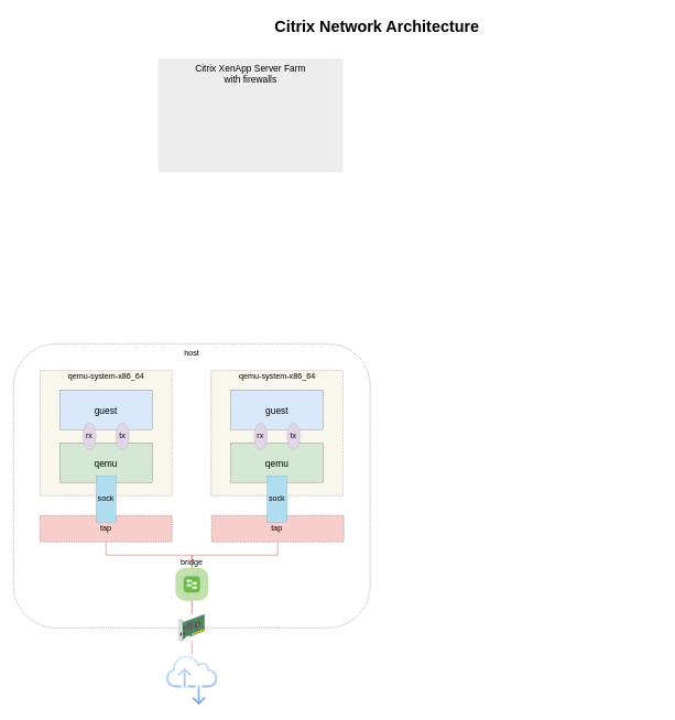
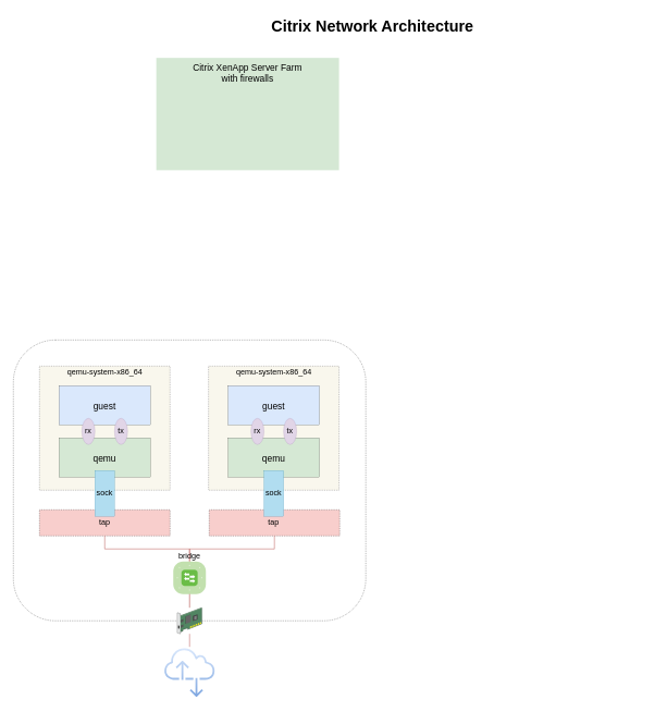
  <mxCell id="0" style=";html=1;" />
  <mxCell id="1" style=";html=1;" parent="0" />
  <mxCell id="2" value="" style="rounded=1;whiteSpace=wrap;html=1;strokeWidth=0.5;dashed=1;" vertex="1" parent="1"><mxGeometry x="20" y="520" width="540" height="430" as="geometry" /></mxCell>
  <mxCell id="3" value="" style="rounded=0;whiteSpace=wrap;html=1;strokeWidth=0.5;dashed=1;fillColor=#f9f7ed;strokeColor=#36393d;" vertex="1" parent="1"><mxGeometry x="60" y="560" width="200" height="190" as="geometry" /></mxCell>
  <mxCell id="4" value="&lt;div&gt;&lt;br&gt;&lt;/div&gt;" style="whiteSpace=wrap;html=1;fillColor=#f8cecc;fontSize=14;strokeColor=default;verticalAlign=top;strokeWidth=0.5;dashed=1;" parent="1" vertex="1"><mxGeometry x="60" y="780" width="200" height="40" as="geometry" /></mxCell>
  <mxCell id="5" value="&lt;br&gt;&lt;div&gt;qemu&lt;/div&gt;" style="whiteSpace=wrap;html=1;fillColor=#d5e8d4;fontSize=14;strokeColor=default;verticalAlign=top;strokeWidth=0.3;" parent="1" vertex="1"><mxGeometry x="90" y="670" width="140" height="60" as="geometry" /></mxCell>
- <mxCell id="6" value="Citrix XenApp Server Farm&lt;div&gt;with firewalls&lt;/div&gt;" style="whiteSpace=wrap;html=1;fillColor=#EDEDED;fontSize=14;strokeColor=none;verticalAlign=top;" parent="1" vertex="1"><mxGeometry x="239" y="88" width="280" height="172" as="geometry" /></mxCell>
+ <mxCell id="6" value="Citrix XenApp Server Farm&lt;div&gt;with firewalls&lt;/div&gt;" style="whiteSpace=wrap;html=1;fillColor=#d5e8d4;fontSize=14;strokeColor=none;verticalAlign=top;" parent="1" vertex="1"><mxGeometry x="239" y="88" width="280" height="172" as="geometry" /></mxCell>
  <mxCell id="7" value="&lt;br&gt;&lt;div&gt;guest&lt;/div&gt;" style="whiteSpace=wrap;html=1;fillColor=#dae8fc;fontSize=14;strokeColor=default;verticalAlign=top;strokeWidth=0.3;comic=0;" parent="1" vertex="1"><mxGeometry x="90" y="590" width="140" height="60" as="geometry" /></mxCell>
  <mxCell id="8" value="Citrix Network Architecture" style="text;strokeColor=none;fillColor=none;html=1;fontSize=24;fontStyle=1;verticalAlign=middle;align=center;" parent="1" vertex="1"><mxGeometry x="139" y="20" width="861" height="40" as="geometry" /></mxCell>
  <mxCell id="9" value="rx" style="ellipse;whiteSpace=wrap;html=1;strokeWidth=0.3;fillColor=#e1d5e7;strokeColor=#9673a6;" vertex="1" parent="1"><mxGeometry x="125" y="640" width="20" height="40" as="geometry" /></mxCell>
  <mxCell id="10" value="tx" style="ellipse;whiteSpace=wrap;html=1;strokeWidth=0.3;fillColor=#e1d5e7;strokeColor=#9673a6;" vertex="1" parent="1"><mxGeometry x="175" y="640" width="20" height="40" as="geometry" /></mxCell>
  <mxCell id="11" value="sock" style="rounded=0;whiteSpace=wrap;html=1;strokeWidth=0.3;fillColor=#b1ddf0;strokeColor=#10739e;" vertex="1" parent="1"><mxGeometry x="145" y="720" width="30" height="70" as="geometry" /></mxCell>
  <mxCell id="12" value="qemu-system-x86_64" style="text;html=1;strokeColor=none;fillColor=none;align=center;verticalAlign=middle;whiteSpace=wrap;rounded=0;" vertex="1" parent="1"><mxGeometry x="94.5" y="560" width="131" height="20" as="geometry" /></mxCell>
  <mxCell id="13" value="&lt;div&gt;tap&lt;/div&gt;" style="text;html=1;strokeColor=none;fillColor=none;align=center;verticalAlign=middle;whiteSpace=wrap;rounded=0;" vertex="1" parent="1"><mxGeometry x="145" y="790" width="30" height="20" as="geometry" /></mxCell>
  <mxCell id="14" value="" style="rounded=0;whiteSpace=wrap;html=1;strokeWidth=0.5;dashed=1;fillColor=#f9f7ed;strokeColor=#36393d;" vertex="1" parent="1"><mxGeometry x="319" y="560" width="200" height="190" as="geometry" /></mxCell>
  <mxCell id="15" value="&lt;div&gt;&lt;br&gt;&lt;/div&gt;" style="whiteSpace=wrap;html=1;fillColor=#f8cecc;fontSize=14;strokeColor=default;verticalAlign=top;strokeWidth=0.5;dashed=1;" vertex="1" parent="1"><mxGeometry x="320" y="780" width="200" height="40" as="geometry" /></mxCell>
  <mxCell id="16" value="&lt;br&gt;&lt;div&gt;qemu&lt;/div&gt;" style="whiteSpace=wrap;html=1;fillColor=#d5e8d4;fontSize=14;strokeColor=default;verticalAlign=top;strokeWidth=0.3;" vertex="1" parent="1"><mxGeometry x="349" y="670" width="140" height="60" as="geometry" /></mxCell>
  <mxCell id="17" value="&lt;br&gt;&lt;div&gt;guest&lt;/div&gt;" style="whiteSpace=wrap;html=1;fillColor=#dae8fc;fontSize=14;strokeColor=default;verticalAlign=top;strokeWidth=0.3;" vertex="1" parent="1"><mxGeometry x="349" y="590" width="140" height="60" as="geometry" /></mxCell>
  <mxCell id="18" value="rx" style="ellipse;whiteSpace=wrap;html=1;strokeWidth=0.3;fillColor=#e1d5e7;strokeColor=#9673a6;" vertex="1" parent="1"><mxGeometry x="384" y="640" width="20" height="40" as="geometry" /></mxCell>
  <mxCell id="19" value="tx" style="ellipse;whiteSpace=wrap;html=1;strokeWidth=0.3;fillColor=#e1d5e7;strokeColor=#9673a6;" vertex="1" parent="1"><mxGeometry x="434" y="640" width="20" height="40" as="geometry" /></mxCell>
  <mxCell id="20" value="sock" style="rounded=0;whiteSpace=wrap;html=1;strokeWidth=0.3;fillColor=#b1ddf0;strokeColor=#10739e;" vertex="1" parent="1"><mxGeometry x="404" y="720" width="30" height="70" as="geometry" /></mxCell>
  <mxCell id="21" value="qemu-system-x86_64" style="text;html=1;strokeColor=none;fillColor=none;align=center;verticalAlign=middle;whiteSpace=wrap;rounded=0;" vertex="1" parent="1"><mxGeometry x="353.5" y="560" width="131" height="20" as="geometry" /></mxCell>
  <mxCell id="22" value="&lt;div&gt;tap&lt;/div&gt;" style="text;html=1;strokeColor=none;fillColor=none;align=center;verticalAlign=middle;whiteSpace=wrap;rounded=0;" vertex="1" parent="1"><mxGeometry x="404" y="790" width="30" height="20" as="geometry" /></mxCell>
- <mxCell id="23" value="host" style="text;html=1;strokeColor=none;fillColor=none;align=center;verticalAlign=middle;whiteSpace=wrap;rounded=0;" vertex="1" parent="1"><mxGeometry x="260" y="520" width="60" height="30" as="geometry" /></mxCell>
  <mxCell id="24" value="" style="verticalLabelPosition=bottom;sketch=0;html=1;fillColor=#6ABD46;strokeColor=#ffffff;verticalAlign=top;align=center;points=[[0.085,0.085,0],[0.915,0.085,0],[0.915,0.915,0],[0.085,0.915,0],[0.25,0,0],[0.5,0,0],[0.75,0,0],[1,0.25,0],[1,0.5,0],[1,0.75,0],[0.75,1,0],[0.5,1,0],[0.25,1,0],[0,0.75,0],[0,0.5,0],[0,0.25,0]];pointerEvents=1;shape=mxgraph.cisco_safe.compositeIcon;bgIcon=mxgraph.cisco_safe.architecture.generic_appliance;resIcon=mxgraph.cisco_safe.architecture.switch;" vertex="1" parent="1"><mxGeometry x="265" y="859" width="50" height="50" as="geometry" /></mxCell>
  <mxCell id="25" value="" style="shadow=0;dashed=0;html=1;labelPosition=center;verticalLabelPosition=bottom;verticalAlign=top;align=center;outlineConnect=0;shape=mxgraph.veeam.3d.network_card;" vertex="1" parent="1"><mxGeometry x="271" y="930" width="38" height="40" as="geometry" /></mxCell>
  <mxCell id="26" value="" style="endArrow=none;html=1;rounded=0;entryX=0.5;entryY=1;entryDx=0;entryDy=0;exitX=0.5;exitY=0;exitDx=0;exitDy=0;exitPerimeter=0;strokeWidth=0.8;fillColor=#f8cecc;gradientColor=#ea6b66;strokeColor=#b85450;" edge="1" parent="1" source="24" target="4"><mxGeometry width="50" height="50" relative="1" as="geometry"><mxPoint x="320" y="790" as="sourcePoint" /><mxPoint x="370" y="740" as="targetPoint" /><Array as="points"><mxPoint x="290" y="840" /><mxPoint x="160" y="840" /></Array></mxGeometry></mxCell>
  <mxCell id="27" value="" style="endArrow=none;html=1;rounded=0;exitX=0.5;exitY=0;exitDx=0;exitDy=0;exitPerimeter=0;entryX=0.5;entryY=1;entryDx=0;entryDy=0;strokeWidth=0.8;fillColor=#f8cecc;gradientColor=#ea6b66;strokeColor=#b85450;" edge="1" parent="1" source="24" target="15"><mxGeometry width="50" height="50" relative="1" as="geometry"><mxPoint x="320" y="790" as="sourcePoint" /><mxPoint x="370" y="740" as="targetPoint" /><Array as="points"><mxPoint x="290" y="840" /><mxPoint x="420" y="840" /></Array></mxGeometry></mxCell>
  <mxCell id="28" value="" style="endArrow=none;html=1;rounded=0;entryX=0.5;entryY=1;entryDx=0;entryDy=0;entryPerimeter=0;fillColor=#f8cecc;gradientColor=#ea6b66;strokeColor=#b85450;" edge="1" parent="1" source="25" target="24"><mxGeometry width="50" height="50" relative="1" as="geometry"><mxPoint x="290" y="930" as="sourcePoint" /><mxPoint x="370" y="740" as="targetPoint" /></mxGeometry></mxCell>
  <mxCell id="29" value="" style="sketch=0;outlineConnect=0;gradientColor=#7ea6e0;fillColor=#dae8fc;strokeColor=#6c8ebf;dashed=0;verticalLabelPosition=bottom;verticalAlign=top;align=center;html=1;fontSize=12;fontStyle=0;aspect=fixed;pointerEvents=1;shape=mxgraph.aws4.internet_alt2;" vertex="1" parent="1"><mxGeometry x="251" y="990" width="78" height="78" as="geometry" /></mxCell>
  <mxCell id="30" value="" style="endArrow=none;html=1;rounded=0;fillColor=#f8cecc;gradientColor=#ea6b66;strokeColor=#b85450;strokeWidth=0.8;" edge="1" parent="1" target="25"><mxGeometry width="50" height="50" relative="1" as="geometry"><mxPoint x="290" y="990" as="sourcePoint" /><mxPoint x="370" y="820" as="targetPoint" /></mxGeometry></mxCell>
  <mxCell id="31" value="bridge" style="text;html=1;strokeColor=none;fillColor=none;align=center;verticalAlign=middle;whiteSpace=wrap;rounded=0;" vertex="1" parent="1"><mxGeometry x="265" y="841" width="50" height="20" as="geometry" /></mxCell>
